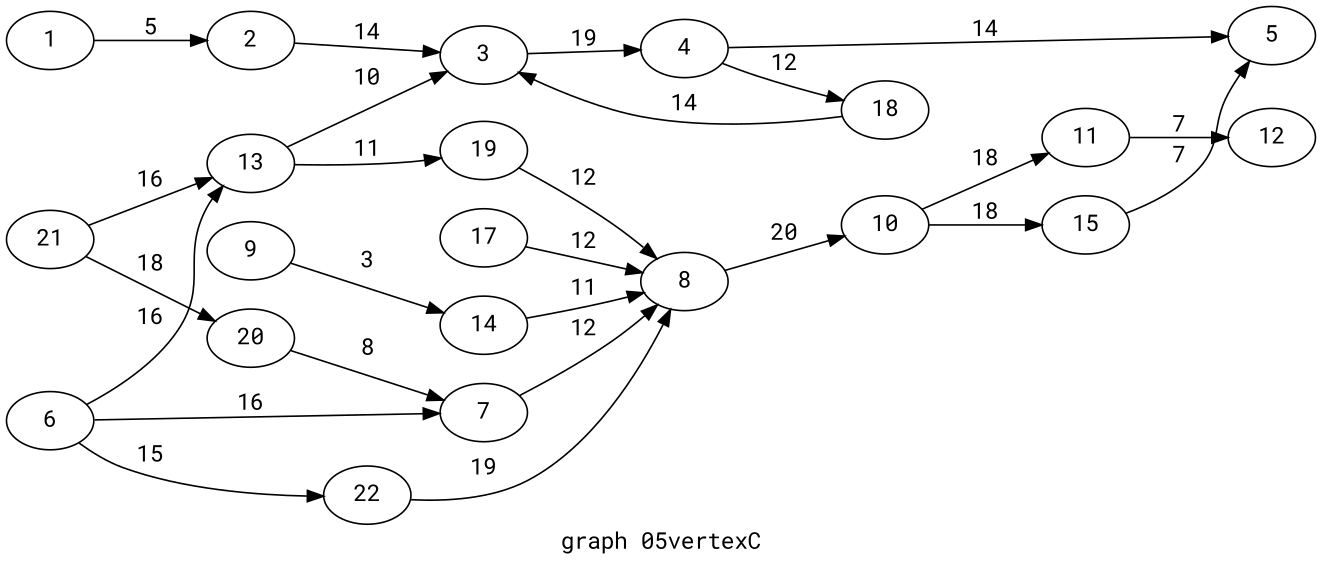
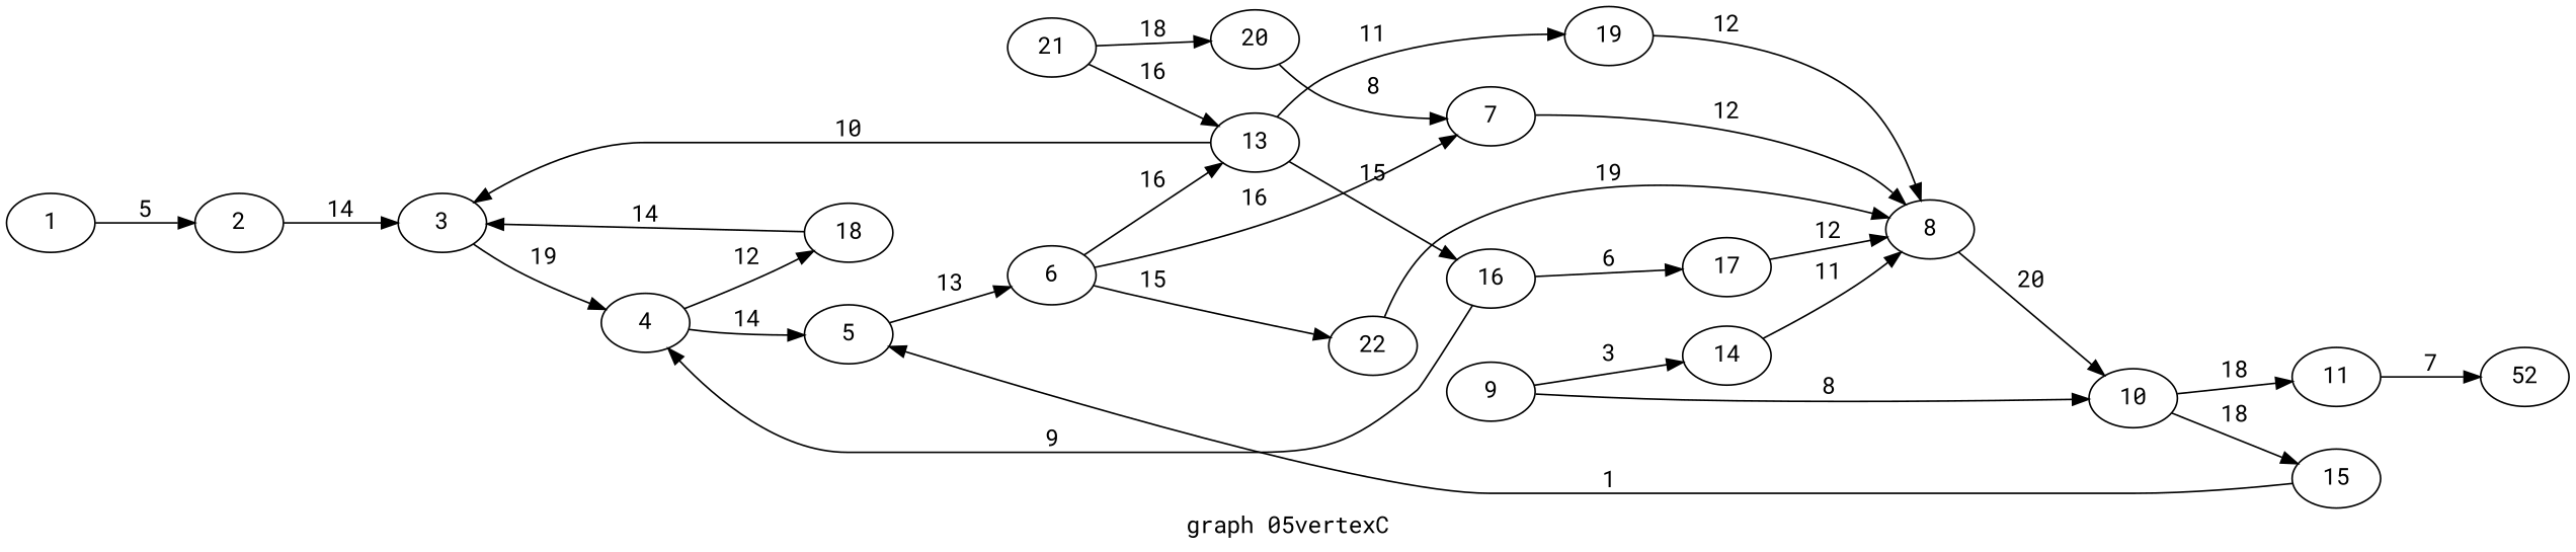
  digraph {
    fontname="Roboto Mono"
    label="graph 05vertexC"
    rankdir=LR
    node [fontname="Roboto Mono"]
    edge [fontname="Roboto Mono"]
    1
    2
    3
    4
    5
    18
    20
    7
    6
    13
    22
    8
+   16
    19
    10
    9
    14
    11
    15
-   12
+   12 [label=52]
    17
    21
    1 -> 2 [label=" 5 "]
    2 -> 3 [label=" 14 "]
    3 -> 4 [label=" 19 "]
    4 -> 5 [label=" 14 "]
    4 -> 18 [label=" 12 "]
+   5 -> 6 [label=" 13 "]
    18 -> 3 [label=" 14 "]
    20 -> 7 [label=" 8 "]
    7 -> 8 [label=" 12 "]
    6 -> 7 [label=" 16 "]
    6 -> 13 [label=" 16 "]
    6 -> 22 [label=" 15 "]
    13 -> 3 [label=" 10 "]
+   13 -> 16 [label=" 15 "]
    13 -> 19 [label=" 11 "]
    22 -> 8 [label=" 19 "]
    8 -> 10 [label=" 20 "]
+   16 -> 4 [label=" 9 "]
+   16 -> 17 [label=" 6 "]
    19 -> 8 [label=" 12 "]
    10 -> 11 [label=" 18 "]
    10 -> 15 [label=" 18 "]
+   9 -> 10 [label=" 8 "]
    9 -> 14 [label=" 3 "]
    14 -> 8 [label=" 11 "]
    11 -> 12 [label=" 7 "]
-   15 -> 5 [label=" 7 "]
+   15 -> 5 [label=" 1 "]
    17 -> 8 [label=" 12 "]
    21 -> 20 [label=" 18 "]
    21 -> 13 [label=" 16 "]
  }
